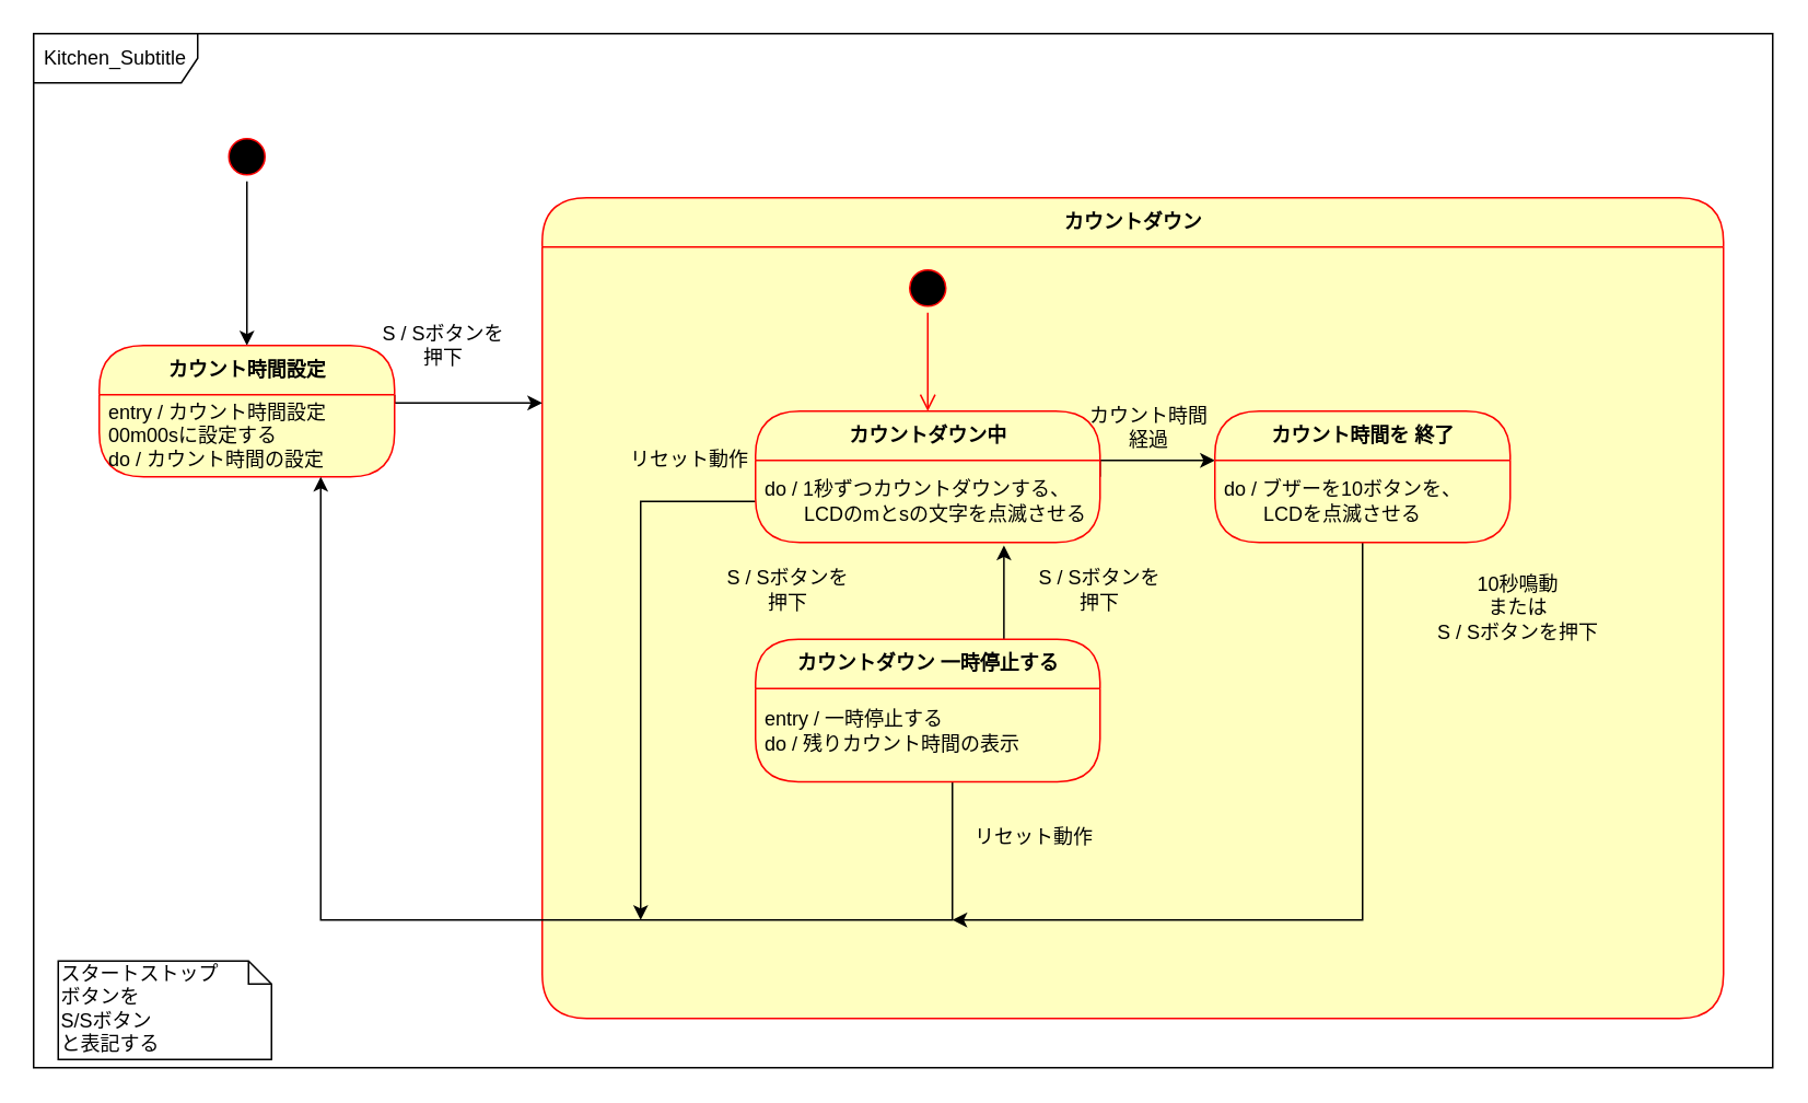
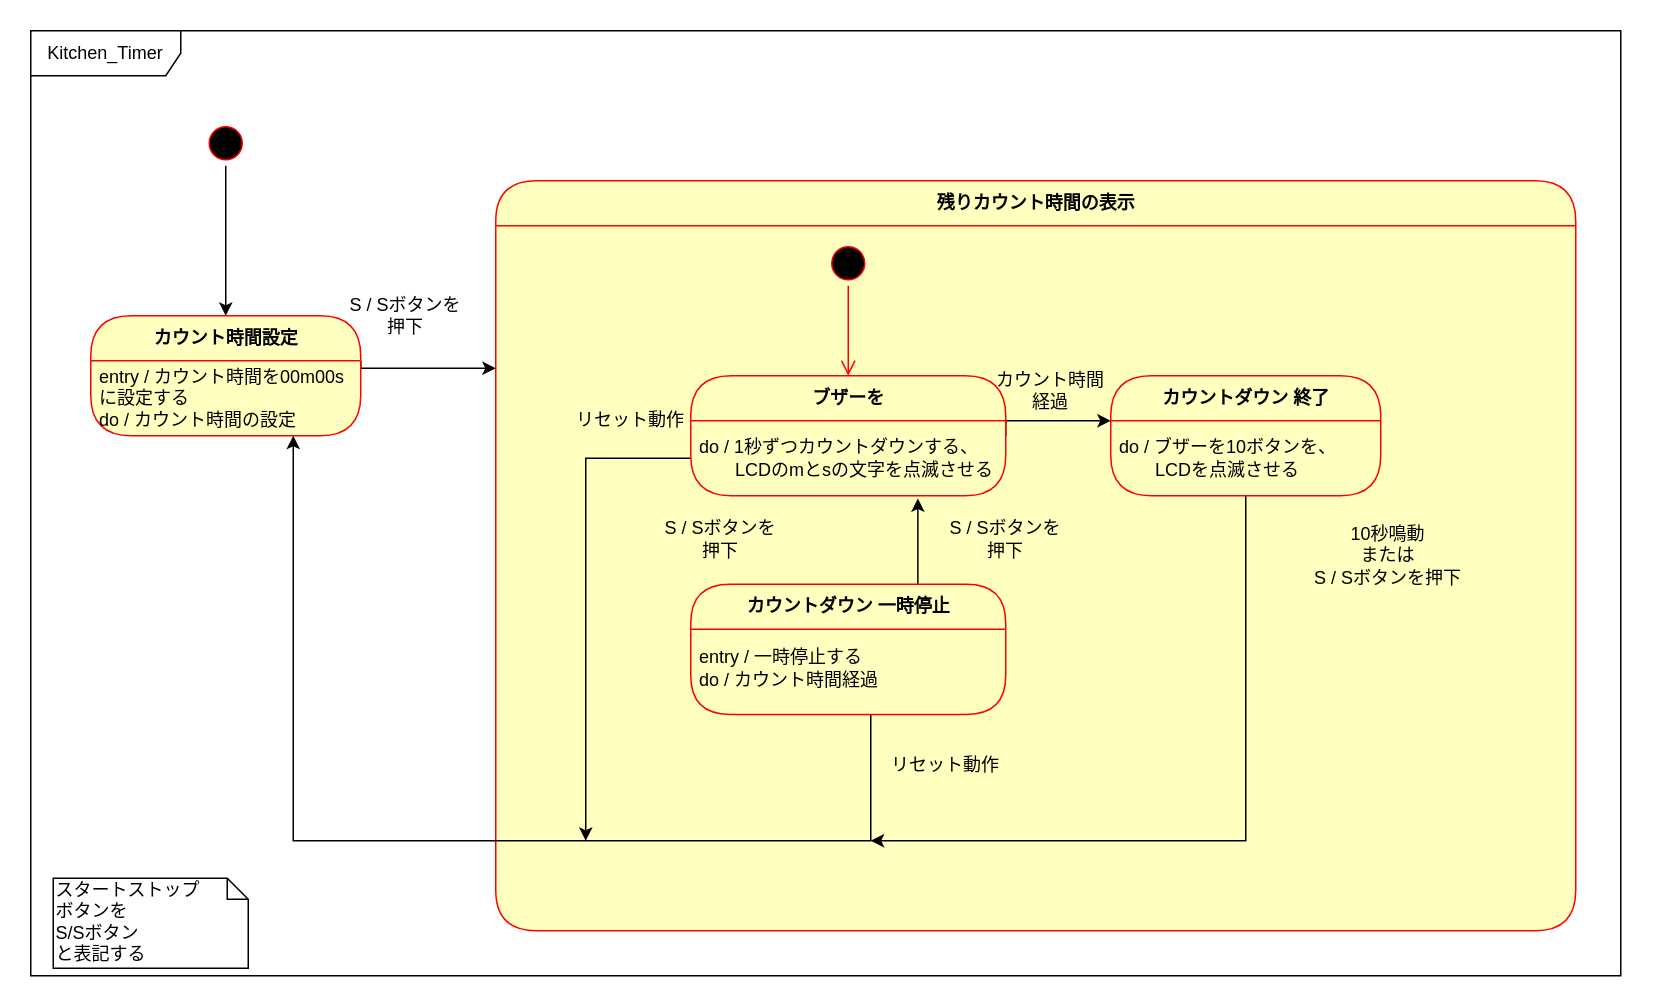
  <mxCell id="0" />
  <mxCell id="1" parent="0" />
- <mxCell id="2" value="Kitchen_Subtitle" style="shape=umlFrame;whiteSpace=wrap;html=1;width=100;height=30;" parent="1" vertex="1"><mxGeometry x="20" y="20" width="1060" height="630" as="geometry" /></mxCell>
- <mxCell id="3" value="カウントダウン" style="swimlane;html=1;fontStyle=1;align=center;verticalAlign=middle;childLayout=stackLayout;horizontal=1;startSize=30;horizontalStack=0;resizeParent=0;resizeLast=1;container=0;fontColor=#000000;collapsible=0;rounded=1;arcSize=30;strokeColor=#ff0000;fillColor=#ffffc0;swimlaneFillColor=#ffffc0;dropTarget=0;" parent="1" vertex="1"><mxGeometry x="330" y="120" width="720" height="500" as="geometry" /></mxCell>
+ <mxCell id="2" value="Kitchen_Timer" style="shape=umlFrame;whiteSpace=wrap;html=1;width=100;height=30;" parent="1" vertex="1"><mxGeometry x="20" y="20" width="1060" height="630" as="geometry" /></mxCell>
+ <mxCell id="3" value="残りカウント時間の表示" style="swimlane;html=1;fontStyle=1;align=center;verticalAlign=middle;childLayout=stackLayout;horizontal=1;startSize=30;horizontalStack=0;resizeParent=0;resizeLast=1;container=0;fontColor=#000000;collapsible=0;rounded=1;arcSize=30;strokeColor=#ff0000;fillColor=#ffffc0;swimlaneFillColor=#ffffc0;dropTarget=0;" parent="1" vertex="1"><mxGeometry x="330" y="120" width="720" height="500" as="geometry" /></mxCell>
  <mxCell id="4" style="edgeStyle=orthogonalEdgeStyle;rounded=0;orthogonalLoop=1;jettySize=auto;html=1;exitX=0.5;exitY=1;exitDx=0;exitDy=0;entryX=0.5;entryY=0;entryDx=0;entryDy=0;" parent="1" source="5" target="11" edge="1"><mxGeometry relative="1" as="geometry"><mxPoint x="105" y="255" as="sourcePoint" /><mxPoint x="150" y="340" as="targetPoint" /><Array as="points" /></mxGeometry></mxCell>
  <mxCell id="5" value="" style="ellipse;html=1;shape=startState;fillColor=#000000;strokeColor=#ff0000;" parent="1" vertex="1"><mxGeometry x="135" y="80" width="30" height="30" as="geometry" /></mxCell>
  <mxCell id="6" value="" style="ellipse;html=1;shape=startState;fillColor=#000000;strokeColor=#ff0000;" parent="1" vertex="1"><mxGeometry x="550" y="160" width="30" height="30" as="geometry" /></mxCell>
  <mxCell id="7" value="" style="edgeStyle=orthogonalEdgeStyle;html=1;verticalAlign=bottom;endArrow=open;endSize=8;strokeColor=#ff0000;" parent="1" source="6" target="25" edge="1"><mxGeometry relative="1" as="geometry"><mxPoint x="355" y="280" as="targetPoint" /></mxGeometry></mxCell>
  <mxCell id="8" style="edgeStyle=orthogonalEdgeStyle;rounded=0;orthogonalLoop=1;jettySize=auto;html=1;exitX=1;exitY=0.5;exitDx=0;exitDy=0;entryX=0;entryY=0;entryDx=0;entryDy=0;" parent="1" source="25" target="18" edge="1"><mxGeometry relative="1" as="geometry"><Array as="points"><mxPoint x="620" y="280" /><mxPoint x="620" y="280" /></Array></mxGeometry></mxCell>
  <mxCell id="9" style="edgeStyle=orthogonalEdgeStyle;rounded=0;orthogonalLoop=1;jettySize=auto;html=1;exitX=0.721;exitY=0.014;exitDx=0;exitDy=0;entryX=0.721;entryY=1.036;entryDx=0;entryDy=0;entryPerimeter=0;exitPerimeter=0;" parent="1" source="27" target="26" edge="1"><mxGeometry relative="1" as="geometry"><mxPoint x="433" y="330" as="targetPoint" /><Array as="points" /></mxGeometry></mxCell>
  <mxCell id="10" style="edgeStyle=orthogonalEdgeStyle;rounded=0;orthogonalLoop=1;jettySize=auto;html=1;entryX=0;entryY=0.25;entryDx=0;entryDy=0;exitX=1;exitY=0;exitDx=0;exitDy=0;" parent="1" source="12" target="3" edge="1"><mxGeometry relative="1" as="geometry"><mxPoint x="440" y="120" as="targetPoint" /><Array as="points"><mxPoint x="240" y="245" /></Array></mxGeometry></mxCell>
  <mxCell id="11" value="カウント時間設定" style="swimlane;html=1;fontStyle=1;align=center;verticalAlign=middle;childLayout=stackLayout;horizontal=1;startSize=30;horizontalStack=0;resizeParent=0;resizeLast=1;container=0;fontColor=#000000;collapsible=0;rounded=1;arcSize=30;strokeColor=#ff0000;fillColor=#ffffc0;swimlaneFillColor=#ffffc0;dropTarget=0;" parent="1" vertex="1"><mxGeometry x="60" y="210" width="180" height="80" as="geometry" /></mxCell>
- <mxCell id="12" value="entry / カウント時間設定00m00sに設定する&lt;br&gt;do / カウント時間の設定" style="text;html=1;strokeColor=none;fillColor=none;align=left;verticalAlign=middle;spacingLeft=4;spacingRight=4;whiteSpace=wrap;overflow=hidden;rotatable=0;fontColor=#000000;" parent="11" vertex="1"><mxGeometry y="30" width="180" height="50" as="geometry" /></mxCell>
+ <mxCell id="12" value="entry / カウント時間を00m00sに設定する&lt;br&gt;do / カウント時間の設定" style="text;html=1;strokeColor=none;fillColor=none;align=left;verticalAlign=middle;spacingLeft=4;spacingRight=4;whiteSpace=wrap;overflow=hidden;rotatable=0;fontColor=#000000;" parent="11" vertex="1"><mxGeometry y="30" width="180" height="50" as="geometry" /></mxCell>
  <mxCell id="13" value="S / Sボタンを押下" style="text;html=1;strokeColor=none;fillColor=none;align=center;verticalAlign=middle;whiteSpace=wrap;rounded=0;" parent="1" vertex="1"><mxGeometry x="230" y="200" width="80" height="20" as="geometry" /></mxCell>
  <mxCell id="14" style="edgeStyle=orthogonalEdgeStyle;rounded=0;orthogonalLoop=1;jettySize=auto;html=1;entryX=0.75;entryY=1;entryDx=0;entryDy=0;" parent="1" source="28" target="12" edge="1"><mxGeometry relative="1" as="geometry"><mxPoint y="390" as="targetPoint" x="200" /><Array as="points"><mxPoint x="580" y="560" /><mxPoint x="195" y="560" /></Array></mxGeometry></mxCell>
  <mxCell id="15" style="edgeStyle=orthogonalEdgeStyle;rounded=0;orthogonalLoop=1;jettySize=auto;html=1;exitX=0.5;exitY=1;exitDx=0;exitDy=0;" parent="1" source="18" edge="1"><mxGeometry relative="1" as="geometry"><mxPoint x="580" y="560" as="targetPoint" /><Array as="points"><mxPoint x="830" y="560" /></Array></mxGeometry></mxCell>
  <mxCell id="16" style="edgeStyle=orthogonalEdgeStyle;rounded=0;orthogonalLoop=1;jettySize=auto;html=1;" parent="1" source="26" edge="1"><mxGeometry relative="1" as="geometry"><mxPoint x="390" y="560" as="targetPoint" /><Array as="points"><mxPoint x="390" y="305" /><mxPoint x="390" y="560" /></Array></mxGeometry></mxCell>
- <mxCell id="17" value="カウント時間を 終了" style="swimlane;html=1;fontStyle=1;align=center;verticalAlign=middle;childLayout=stackLayout;horizontal=1;startSize=30;horizontalStack=0;resizeParent=0;resizeLast=1;container=0;fontColor=#000000;collapsible=0;rounded=1;arcSize=30;strokeColor=#ff0000;fillColor=#ffffc0;swimlaneFillColor=#ffffc0;dropTarget=0;" parent="1" vertex="1"><mxGeometry x="740" y="250" width="180" height="80" as="geometry" /></mxCell>
+ <mxCell id="17" value="カウントダウン 終了" style="swimlane;html=1;fontStyle=1;align=center;verticalAlign=middle;childLayout=stackLayout;horizontal=1;startSize=30;horizontalStack=0;resizeParent=0;resizeLast=1;container=0;fontColor=#000000;collapsible=0;rounded=1;arcSize=30;strokeColor=#ff0000;fillColor=#ffffc0;swimlaneFillColor=#ffffc0;dropTarget=0;" parent="1" vertex="1"><mxGeometry x="740" y="250" width="180" height="80" as="geometry" /></mxCell>
  <mxCell id="18" value="do / ブザーを10ボタンを、&lt;br&gt;　　LCDを点滅させる" style="text;html=1;strokeColor=none;fillColor=none;align=left;verticalAlign=middle;spacingLeft=4;spacingRight=4;whiteSpace=wrap;overflow=hidden;rotatable=0;fontColor=#000000;" parent="17" vertex="1"><mxGeometry y="30" width="180" height="50" as="geometry" /></mxCell>
  <mxCell id="19" value="S / Sボタンを押下" style="text;html=1;strokeColor=none;fillColor=none;align=center;verticalAlign=middle;whiteSpace=wrap;rounded=0;" parent="1" vertex="1"><mxGeometry x="440" y="349" width="80" height="20" as="geometry" /></mxCell>
  <mxCell id="20" value="S / Sボタンを押下" style="text;html=1;strokeColor=none;fillColor=none;align=center;verticalAlign=middle;whiteSpace=wrap;rounded=0;" parent="1" vertex="1"><mxGeometry x="630" y="349" width="80" height="20" as="geometry" /></mxCell>
  <mxCell id="21" value="カウント時間経過" style="text;html=1;strokeColor=none;fillColor=none;align=center;verticalAlign=middle;whiteSpace=wrap;rounded=0;" parent="1" vertex="1"><mxGeometry x="660" y="250" width="80" height="20" as="geometry" /></mxCell>
  <mxCell id="22" value="10秒鳴動&lt;br&gt;または&lt;br&gt;S / Sボタンを押下" style="text;html=1;strokeColor=none;fillColor=none;align=center;verticalAlign=middle;whiteSpace=wrap;rounded=0;" parent="1" vertex="1"><mxGeometry x="875" y="360" width="100" height="20" as="geometry" /></mxCell>
  <mxCell id="23" value="リセット動作" style="text;html=1;strokeColor=none;fillColor=none;align=center;verticalAlign=middle;whiteSpace=wrap;rounded=0;" parent="1" vertex="1"><mxGeometry x="590" y="500" width="80" height="20" as="geometry" /></mxCell>
  <mxCell id="24" value="リセット動作" style="text;html=1;strokeColor=none;fillColor=none;align=center;verticalAlign=middle;whiteSpace=wrap;rounded=0;" parent="1" vertex="1"><mxGeometry x="380" y="270" width="80" height="20" as="geometry" /></mxCell>
- <mxCell id="25" value="カウントダウン中" style="swimlane;html=1;fontStyle=1;align=center;verticalAlign=middle;childLayout=stackLayout;horizontal=1;startSize=30;horizontalStack=0;resizeParent=0;resizeLast=1;container=0;fontColor=#000000;collapsible=0;rounded=1;arcSize=30;strokeColor=#ff0000;fillColor=#ffffc0;swimlaneFillColor=#ffffc0;dropTarget=0;" parent="1" vertex="1"><mxGeometry x="460" y="250" width="210" height="80" as="geometry" /></mxCell>
+ <mxCell id="25" value="ブザーを" style="swimlane;html=1;fontStyle=1;align=center;verticalAlign=middle;childLayout=stackLayout;horizontal=1;startSize=30;horizontalStack=0;resizeParent=0;resizeLast=1;container=0;fontColor=#000000;collapsible=0;rounded=1;arcSize=30;strokeColor=#ff0000;fillColor=#ffffc0;swimlaneFillColor=#ffffc0;dropTarget=0;" parent="1" vertex="1"><mxGeometry x="460" y="250" width="210" height="80" as="geometry" /></mxCell>
  <mxCell id="26" value="do / 1秒ずつカウントダウンする、&lt;br&gt;　　LCDのmとsの文字を点滅させる" style="text;html=1;strokeColor=none;fillColor=none;align=left;verticalAlign=middle;spacingLeft=4;spacingRight=4;whiteSpace=wrap;overflow=hidden;rotatable=0;fontColor=#000000;" parent="25" vertex="1"><mxGeometry y="30" width="210" height="50" as="geometry" /></mxCell>
- <mxCell id="27" value="カウントダウン 一時停止する" style="swimlane;html=1;fontStyle=1;align=center;verticalAlign=middle;childLayout=stackLayout;horizontal=1;startSize=30;horizontalStack=0;resizeParent=0;resizeLast=1;container=0;fontColor=#000000;collapsible=0;rounded=1;arcSize=29;strokeColor=#ff0000;fillColor=#ffffc0;swimlaneFillColor=#ffffc0;dropTarget=0;" parent="1" vertex="1"><mxGeometry x="460" y="389" width="210" height="86.76" as="geometry" /></mxCell>
- <mxCell id="28" value="entry / 一時停止する&lt;br&gt;do / 残りカウント時間の表示" style="text;html=1;strokeColor=none;fillColor=none;align=left;verticalAlign=middle;spacingLeft=4;spacingRight=4;whiteSpace=wrap;overflow=hidden;rotatable=0;fontColor=#000000;" parent="27" vertex="1"><mxGeometry y="30" width="210" height="52.63" as="geometry" /></mxCell>
+ <mxCell id="27" value="カウントダウン 一時停止" style="swimlane;html=1;fontStyle=1;align=center;verticalAlign=middle;childLayout=stackLayout;horizontal=1;startSize=30;horizontalStack=0;resizeParent=0;resizeLast=1;container=0;fontColor=#000000;collapsible=0;rounded=1;arcSize=29;strokeColor=#ff0000;fillColor=#ffffc0;swimlaneFillColor=#ffffc0;dropTarget=0;" parent="1" vertex="1"><mxGeometry x="460" y="389" width="210" height="86.76" as="geometry" /></mxCell>
+ <mxCell id="28" value="entry / 一時停止する&lt;br&gt;do / カウント時間経過" style="text;html=1;strokeColor=none;fillColor=none;align=left;verticalAlign=middle;spacingLeft=4;spacingRight=4;whiteSpace=wrap;overflow=hidden;rotatable=0;fontColor=#000000;" parent="27" vertex="1"><mxGeometry y="30" width="210" height="52.63" as="geometry" /></mxCell>
  <mxCell id="29" value="Subtitle" style="text;html=1;strokeColor=none;fillColor=none;align=center;verticalAlign=middle;spacingLeft=4;spacingRight=4;whiteSpace=wrap;overflow=hidden;rotatable=0;fontColor=#000000;" parent="27" vertex="1"><mxGeometry y="82.63" width="210" as="geometry" /></mxCell>
  <mxCell id="30" value="Subtitle" style="text;html=1;strokeColor=none;fillColor=none;align=center;verticalAlign=middle;spacingLeft=4;spacingRight=4;whiteSpace=wrap;overflow=hidden;rotatable=0;fontColor=#000000;" parent="27" vertex="1"><mxGeometry y="82.63" width="210" height="4.13" as="geometry" /></mxCell>
  <mxCell id="31" value="スタートストップ&lt;br&gt;ボタンを&lt;br&gt;S/Sボタン&lt;br&gt;と表記する" style="shape=note;whiteSpace=wrap;html=1;size=14;verticalAlign=top;align=left;spacingTop=-6;" parent="1" vertex="1"><mxGeometry x="35" y="585" width="130" height="60" as="geometry" /></mxCell>
